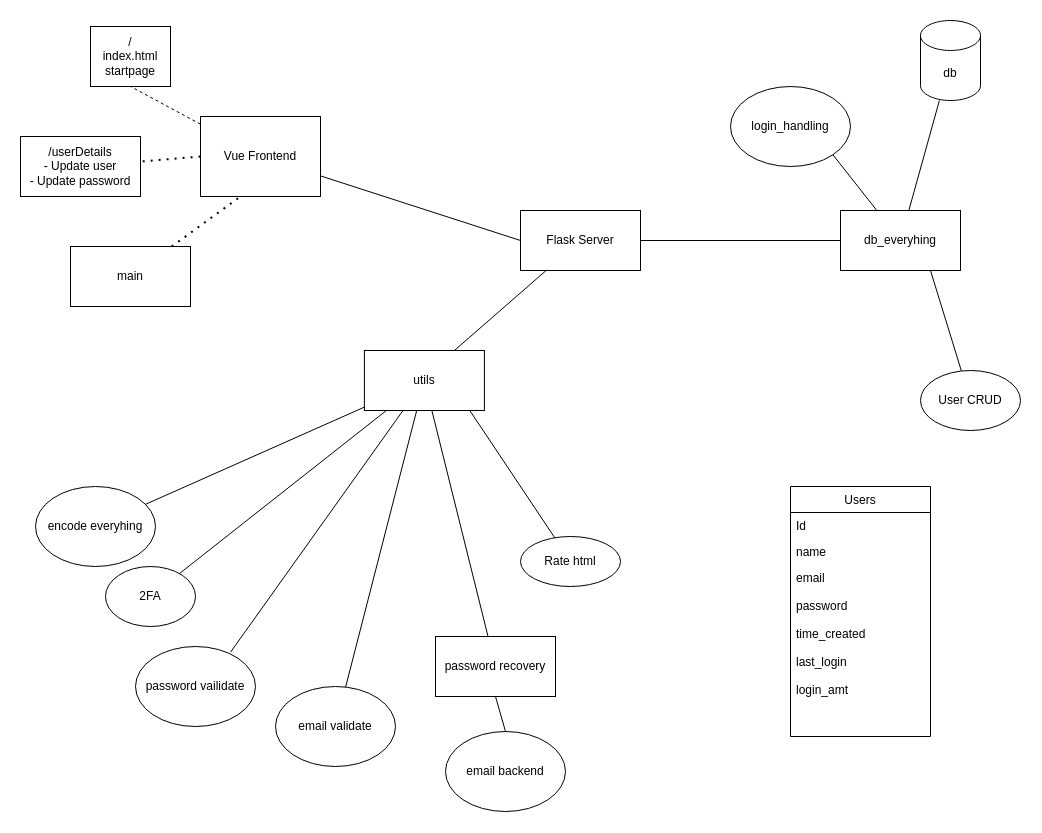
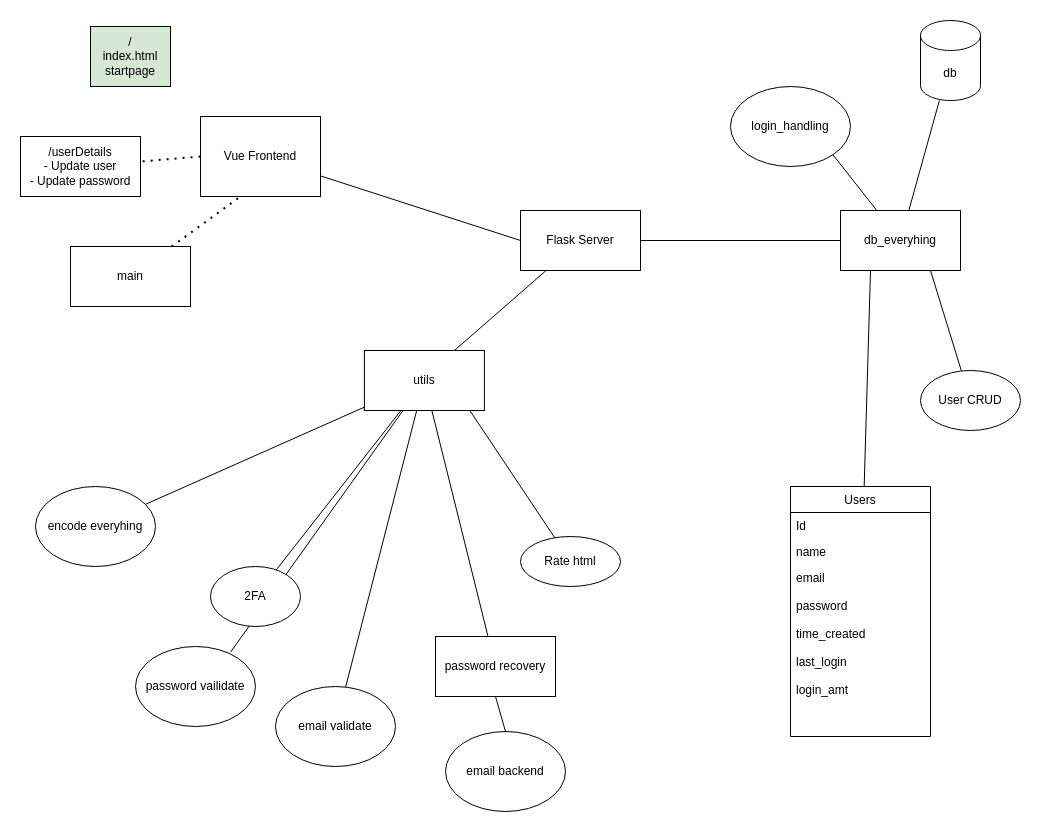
  <mxCell id="0" />
  <mxCell id="1" parent="0" />
  <mxCell id="2" value="Flask Server" style="rounded=0;whiteSpace=wrap;html=1;" vertex="1" parent="1"><mxGeometry x="520" y="210" width="120" height="60" as="geometry" /></mxCell>
  <mxCell id="3" value="Vue Frontend" style="rounded=0;whiteSpace=wrap;html=1;" vertex="1" parent="1"><mxGeometry x="200" y="116" width="120" height="80" as="geometry" /></mxCell>
- <mxCell id="4" value="/&lt;br&gt;index.html&lt;br&gt;startpage" style="rounded=0;whiteSpace=wrap;html=1;" vertex="1" parent="1"><mxGeometry x="90" y="26" width="80" height="60" as="geometry" /></mxCell>
+ <mxCell id="4" value="/&lt;br&gt;index.html&lt;br&gt;startpage" style="rounded=0;whiteSpace=wrap;html=1;fillColor=#d5e8d4;" vertex="1" parent="1"><mxGeometry x="90" y="26" width="80" height="60" as="geometry" /></mxCell>
  <mxCell id="5" value="/userDetails&lt;br&gt;- Update user&lt;br&gt;- Update password" style="rounded=0;whiteSpace=wrap;html=1;" vertex="1" parent="1"><mxGeometry x="20" y="136" width="120" height="60" as="geometry" /></mxCell>
  <mxCell id="6" value="db" style="shape=cylinder3;whiteSpace=wrap;html=1;boundedLbl=1;backgroundOutline=1;size=15;" vertex="1" parent="1"><mxGeometry x="920" y="20" width="60" height="80" as="geometry" /></mxCell>
  <mxCell id="7" value="" style="endArrow=none;html=1;entryX=0;entryY=0.5;entryDx=0;entryDy=0;" edge="1" parent="1" source="3" target="2"><mxGeometry width="50" height="50" relative="1" as="geometry"><mxPoint x="460" y="316" as="sourcePoint" /><mxPoint x="510" y="266" as="targetPoint" /></mxGeometry></mxCell>
- <mxCell id="8" value="" style="endArrow=none;dashed=1;html=1;entryX=0.5;entryY=1;entryDx=0;entryDy=0;" edge="1" parent="1" source="3" target="4"><mxGeometry width="50" height="50" relative="1" as="geometry"><mxPoint x="300" y="126" as="sourcePoint" /><mxPoint x="350" y="76" as="targetPoint" /></mxGeometry></mxCell>
  <mxCell id="9" value="db_everyhing" style="rounded=0;whiteSpace=wrap;html=1;" vertex="1" parent="1"><mxGeometry x="840" y="210" width="120" height="60" as="geometry" /></mxCell>
  <mxCell id="10" value="" style="endArrow=none;html=1;" edge="1" parent="1" source="9" target="6"><mxGeometry width="50" height="50" relative="1" as="geometry"><mxPoint x="830" y="170" as="sourcePoint" /><mxPoint x="880" y="120" as="targetPoint" /></mxGeometry></mxCell>
  <mxCell id="11" value="" style="endArrow=none;html=1;entryX=0;entryY=0.5;entryDx=0;entryDy=0;" edge="1" parent="1" source="2" target="9"><mxGeometry width="50" height="50" relative="1" as="geometry"><mxPoint x="568.9" y="460" as="sourcePoint" /><mxPoint x="618.9" y="410" as="targetPoint" /></mxGeometry></mxCell>
  <mxCell id="12" value="utils" style="rounded=0;whiteSpace=wrap;html=1;" vertex="1" parent="1"><mxGeometry x="363.9" y="350" width="120" height="60" as="geometry" /></mxCell>
  <mxCell id="13" value="" style="endArrow=none;html=1;exitX=0.75;exitY=0;exitDx=0;exitDy=0;" edge="1" parent="1" source="12" target="2"><mxGeometry width="50" height="50" relative="1" as="geometry"><mxPoint x="508.9" y="400" as="sourcePoint" /><mxPoint x="558.9" y="350" as="targetPoint" /></mxGeometry></mxCell>
  <mxCell id="14" value="Users" style="swimlane;fontStyle=0;childLayout=stackLayout;horizontal=1;startSize=26;horizontalStack=0;resizeParent=1;resizeParentMax=0;resizeLast=0;collapsible=1;marginBottom=0;" vertex="1" parent="1"><mxGeometry x="790" y="486" width="140" height="250" as="geometry" /></mxCell>
  <mxCell id="15" value="Id" style="text;strokeColor=none;fillColor=none;align=left;verticalAlign=top;spacingLeft=4;spacingRight=4;overflow=hidden;rotatable=0;points=[[0,0.5],[1,0.5]];portConstraint=eastwest;" vertex="1" parent="14"><mxGeometry y="26" width="140" height="26" as="geometry" /></mxCell>
  <mxCell id="16" value="name" style="text;strokeColor=none;fillColor=none;align=left;verticalAlign=top;spacingLeft=4;spacingRight=4;overflow=hidden;rotatable=0;points=[[0,0.5],[1,0.5]];portConstraint=eastwest;" vertex="1" parent="14"><mxGeometry y="52" width="140" height="26" as="geometry" /></mxCell>
  <mxCell id="17" value="email&#10;&#10;password&#10;&#10;time_created&#10;&#10;last_login&#10;&#10;login_amt" style="text;strokeColor=none;fillColor=none;align=left;verticalAlign=top;spacingLeft=4;spacingRight=4;overflow=hidden;rotatable=0;points=[[0,0.5],[1,0.5]];portConstraint=eastwest;" vertex="1" parent="14"><mxGeometry y="78" width="140" height="172" as="geometry" /></mxCell>
+ <mxCell id="18" value="" style="endArrow=none;html=1;exitX=0.25;exitY=1;exitDx=0;exitDy=0;" edge="1" parent="1" source="9" target="14"><mxGeometry width="50" height="50" relative="1" as="geometry"><mxPoint x="720" y="560" as="sourcePoint" /><mxPoint x="770" y="510" as="targetPoint" /></mxGeometry></mxCell>
  <mxCell id="19" value="password vailidate" style="ellipse;whiteSpace=wrap;html=1;" vertex="1" parent="1"><mxGeometry x="135" y="646" width="120" height="80" as="geometry" /></mxCell>
  <mxCell id="20" value="email validate" style="ellipse;whiteSpace=wrap;html=1;" vertex="1" parent="1"><mxGeometry x="275" y="686" width="120" height="80" as="geometry" /></mxCell>
  <mxCell id="21" value="" style="endArrow=none;html=1;exitX=0.792;exitY=0.071;exitDx=0;exitDy=0;exitPerimeter=0;" edge="1" parent="1" source="19" target="12"><mxGeometry width="50" height="50" relative="1" as="geometry"><mxPoint x="155" y="620.64" as="sourcePoint" /><mxPoint x="388.679" y="464.64" as="targetPoint" /></mxGeometry></mxCell>
  <mxCell id="22" value="" style="endArrow=none;html=1;" edge="1" parent="1" source="20" target="12"><mxGeometry width="50" height="50" relative="1" as="geometry"><mxPoint x="573.9" y="644.64" as="sourcePoint" /><mxPoint x="414.107" y="464.64" as="targetPoint" /></mxGeometry></mxCell>
  <mxCell id="23" value="" style="endArrow=none;dashed=1;html=1;dashPattern=1 3;strokeWidth=2;exitX=0;exitY=0.5;exitDx=0;exitDy=0;" edge="1" parent="1" source="3" target="5"><mxGeometry width="50" height="50" relative="1" as="geometry"><mxPoint x="150" y="276" as="sourcePoint" /><mxPoint x="200" y="226" as="targetPoint" /></mxGeometry></mxCell>
  <mxCell id="24" value="main" style="rounded=0;whiteSpace=wrap;html=1;" vertex="1" parent="1"><mxGeometry x="70" y="246" width="120" height="60" as="geometry" /></mxCell>
  <mxCell id="25" value="" style="endArrow=none;dashed=1;html=1;dashPattern=1 3;strokeWidth=2;" edge="1" parent="1" source="24"><mxGeometry width="50" height="50" relative="1" as="geometry"><mxPoint x="190" y="246" as="sourcePoint" /><mxPoint x="240" y="196" as="targetPoint" /></mxGeometry></mxCell>
  <mxCell id="26" value="User CRUD" style="ellipse;whiteSpace=wrap;html=1;" vertex="1" parent="1"><mxGeometry x="920" y="370" width="100" height="60" as="geometry" /></mxCell>
  <mxCell id="27" value="" style="endArrow=none;html=1;entryX=0.75;entryY=1;entryDx=0;entryDy=0;" edge="1" parent="1" source="26" target="9"><mxGeometry width="50" height="50" relative="1" as="geometry"><mxPoint x="1020" y="330" as="sourcePoint" /><mxPoint x="1070" y="280" as="targetPoint" /></mxGeometry></mxCell>
  <mxCell id="28" value="password recovery" style="rounded=0;whiteSpace=wrap;html=1;" vertex="1" parent="1"><mxGeometry x="435" y="636" width="120" height="60" as="geometry" /></mxCell>
  <mxCell id="29" value="email backend" style="ellipse;whiteSpace=wrap;html=1;" vertex="1" parent="1"><mxGeometry x="445" y="731" width="120" height="80" as="geometry" /></mxCell>
  <mxCell id="30" value="" style="endArrow=none;html=1;entryX=0.5;entryY=1;entryDx=0;entryDy=0;exitX=0.5;exitY=0;exitDx=0;exitDy=0;" edge="1" parent="1" source="29" target="28"><mxGeometry width="50" height="50" relative="1" as="geometry"><mxPoint x="445" y="751" as="sourcePoint" /><mxPoint x="495" y="701" as="targetPoint" /></mxGeometry></mxCell>
  <mxCell id="31" value="" style="endArrow=none;html=1;" edge="1" parent="1" source="28" target="12"><mxGeometry width="50" height="50" relative="1" as="geometry"><mxPoint x="505" y="540.64" as="sourcePoint" /><mxPoint x="441.111" y="464.64" as="targetPoint" /></mxGeometry></mxCell>
- <mxCell id="32" value="2FA" style="ellipse;whiteSpace=wrap;html=1;" vertex="1" parent="1"><mxGeometry x="105" y="566" width="90" height="60" as="geometry" /></mxCell>
+ <mxCell id="32" value="2FA" style="ellipse;whiteSpace=wrap;html=1;" vertex="1" parent="1"><mxGeometry x="210" y="566" width="90" height="60" as="geometry" /></mxCell>
  <mxCell id="33" value="" style="endArrow=none;html=1;" edge="1" parent="1" source="32" target="12"><mxGeometry width="50" height="50" relative="1" as="geometry"><mxPoint x="205" y="490.64" as="sourcePoint" /><mxPoint x="373.9" y="456.002" as="targetPoint" /></mxGeometry></mxCell>
  <mxCell id="34" value="encode everyhing" style="ellipse;whiteSpace=wrap;html=1;" vertex="1" parent="1"><mxGeometry x="35" y="486" width="120" height="80" as="geometry" /></mxCell>
  <mxCell id="35" value="" style="endArrow=none;html=1;" edge="1" parent="1" source="34" target="12"><mxGeometry width="50" height="50" relative="1" as="geometry"><mxPoint x="125" y="436" as="sourcePoint" /><mxPoint x="175" y="386" as="targetPoint" /></mxGeometry></mxCell>
  <mxCell id="36" value="login_handling" style="ellipse;whiteSpace=wrap;html=1;" vertex="1" parent="1"><mxGeometry x="730" y="86" width="120" height="80" as="geometry" /></mxCell>
  <mxCell id="37" value="" style="endArrow=none;html=1;entryX=1;entryY=1;entryDx=0;entryDy=0;" edge="1" parent="1" source="9" target="36"><mxGeometry width="50" height="50" relative="1" as="geometry"><mxPoint x="750" y="386" as="sourcePoint" /><mxPoint x="800" y="336" as="targetPoint" /></mxGeometry></mxCell>
  <mxCell id="38" value="Rate html" style="ellipse;whiteSpace=wrap;html=1;" vertex="1" parent="1"><mxGeometry x="520" y="536" width="100" height="50" as="geometry" /></mxCell>
  <mxCell id="39" value="" style="endArrow=none;html=1;entryX=0.876;entryY=0.994;entryDx=0;entryDy=0;entryPerimeter=0;" edge="1" parent="1" source="38" target="12"><mxGeometry width="50" height="50" relative="1" as="geometry"><mxPoint x="590" y="426" as="sourcePoint" /><mxPoint x="460" y="406" as="targetPoint" /></mxGeometry></mxCell>
